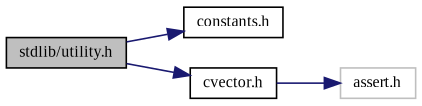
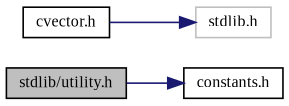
  digraph {
    fontname="Liberation Serif"
    rankdir=LR
    node [color=black fillcolor=white fontname="Liberation Serif" fontsize=10 shape=record style=filled]
    edge [color=midnightblue fontname="Liberation Serif" fontsize=10 labelfontname=Helvetica labelfontsize=10 style=solid]
    n1 [fillcolor=grey75 fontcolor=black height=0.2 label="stdlib/utility.h" width=0.4]
    n2 [height=0.2 label="constants.h" width=0.4]
    n3 [height=0.2 label="cvector.h" width=0.4]
-   n4 [color=grey75 height=0.2 label="assert.h" width=0.4]
+   n4 [color=grey75 height=0.2 label="stdlib.h" width=0.4]
    n1 -> n2
-   n1 -> n3
    n3 -> n4
  }
